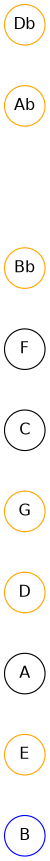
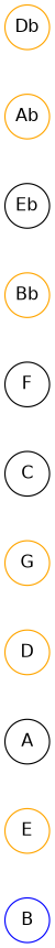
  graph {
    mindist=.1
    node [color=orange fontname=Helvetica margin=0 shape=circle]
    edge [style=invis]
    E
    B [color=blue]
    Db
    Ab
+   Eb [color=""]
    Bb
    F [color=""]
    C [color=""]
    G
    D
    A [color=black]
    subgraph sub_1 {
      E
      B
      Db
      Ab
+     Eb
      Bb
      F
      C
      G
      D
      A
    }
    E -- B
    Db -- Ab
+   Ab -- Eb
+   Eb -- Bb
    Bb -- F
    F -- C
    C -- G
    G -- D
    D -- A
    A -- E
  }
